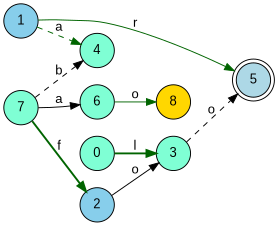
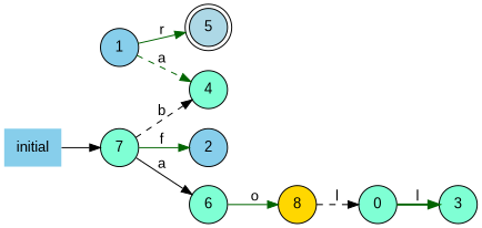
  digraph {
    fontname="Liberation Sans"
    rankdir=LR
    node [fillcolor=aquamarine fontname="Liberation Sans" shape=circle style=filled]
    edge [color=black fontname="Liberation Sans" style=solid]
    0
    3
    5 [fillcolor=lightblue shape=doublecircle]
    1 [fillcolor=skyblue]
    4
    2 [fillcolor=skyblue]
    8 [fillcolor=gold]
    6
    7
+   initial [fillcolor=skyblue shape=plaintext]
    0 -> 3 [color=darkgreen label=l style=bold]
-   3 -> 5 [label=o style=dashed]
    1 -> 5 [color=darkgreen label=r]
    1 -> 4 [color=darkgreen label=a style=dashed]
-   2 -> 3 [label=o]
+   8 -> 0 [label=l style=dashed]
    6 -> 8 [color=darkgreen label=o]
    7 -> 4 [label=b style=dashed]
-   7 -> 2 [color=darkgreen label=f style=bold]
+   7 -> 2 [color=darkgreen label=f]
    7 -> 6 [label=a]
+   initial -> 7
  }
